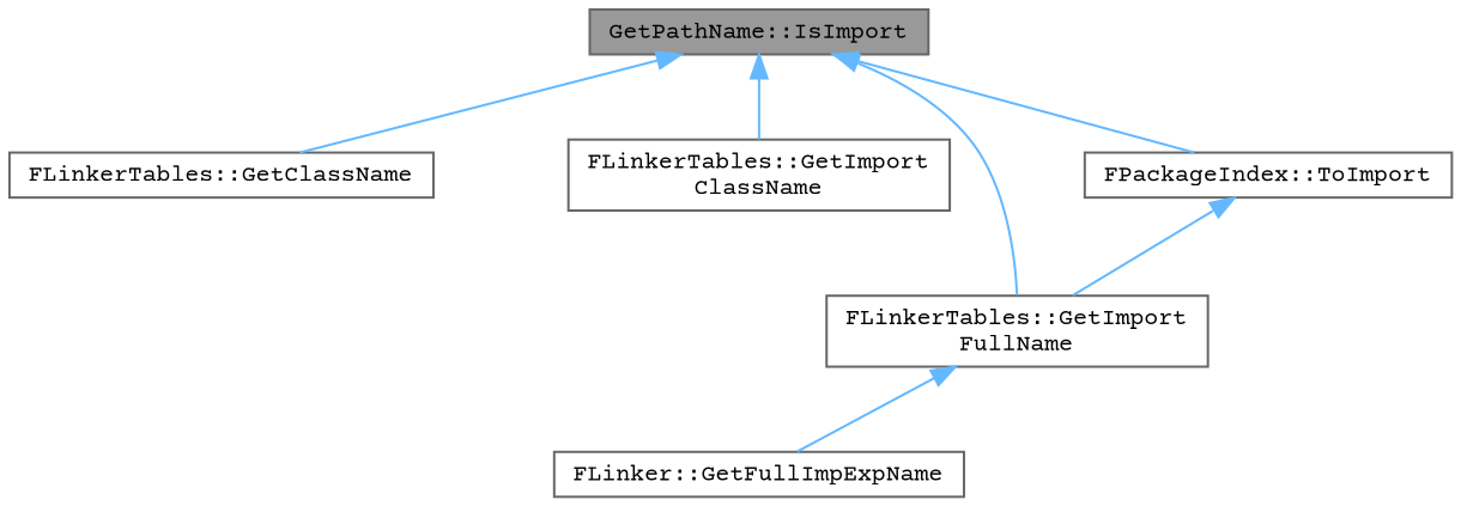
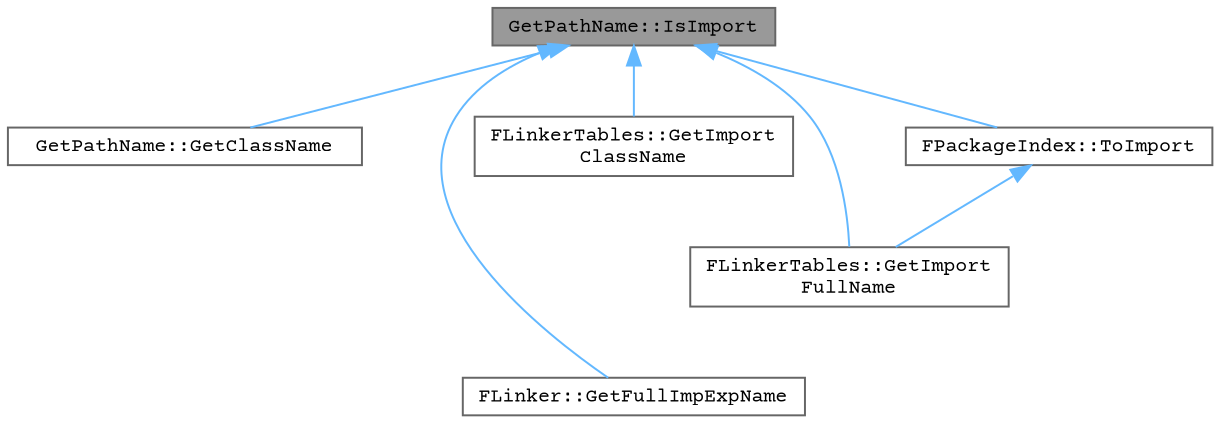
  digraph {
    fontname="Courier Prime"
    rankdir=TB
    node [color=grey40 fillcolor=white fontname="Courier Prime" fontsize=10 shape=box style=filled]
    edge [color=steelblue1 dir=back fontname="Courier Prime" fontsize=10 labelfontname=Helvetica labelfontsize=10 style=solid]
    n1 [color=gray40 fillcolor=grey60 fontcolor=black height=0.2 label="GetPathName::IsImport" width=0.4]
-   n2 [height=0.2 label="FLinkerTables::GetClassName" width=0.4]
+   n2 [height=0.2 label="GetPathName::GetClassName" width=0.4]
    n3 [height=0.2 label="FLinker::GetFullImpExpName" width=0.4]
    n4 [height=0.2 label="FLinkerTables::GetImport\lClassName" width=0.4]
    n5 [height=0.2 label="FLinkerTables::GetImport\lFullName" width=0.4]
    n6 [height=0.2 label="FPackageIndex::ToImport" width=0.4]
    n1 -> n2
-   n5 -> n3
+   n1 -> n3
    n1 -> n4
    n1 -> n5
    n1 -> n6
    n6 -> n5
  }
